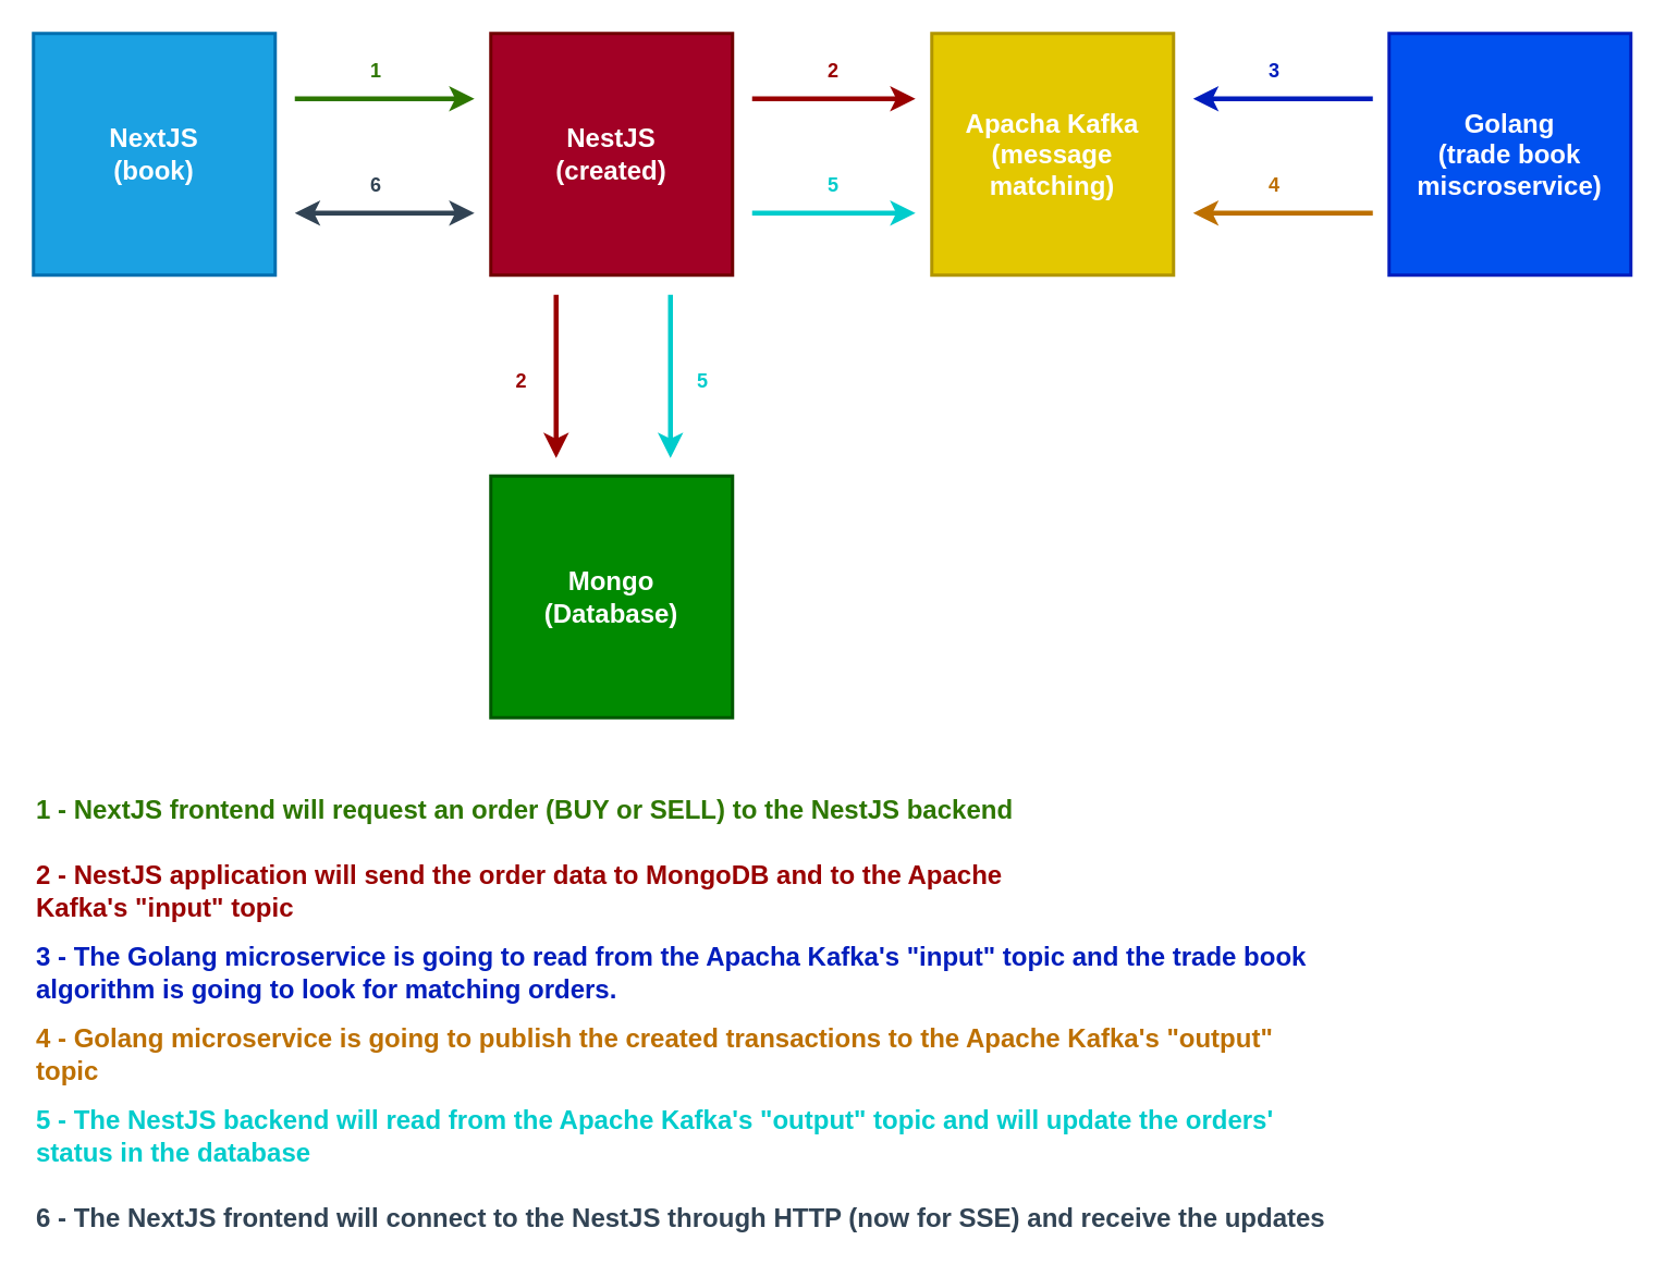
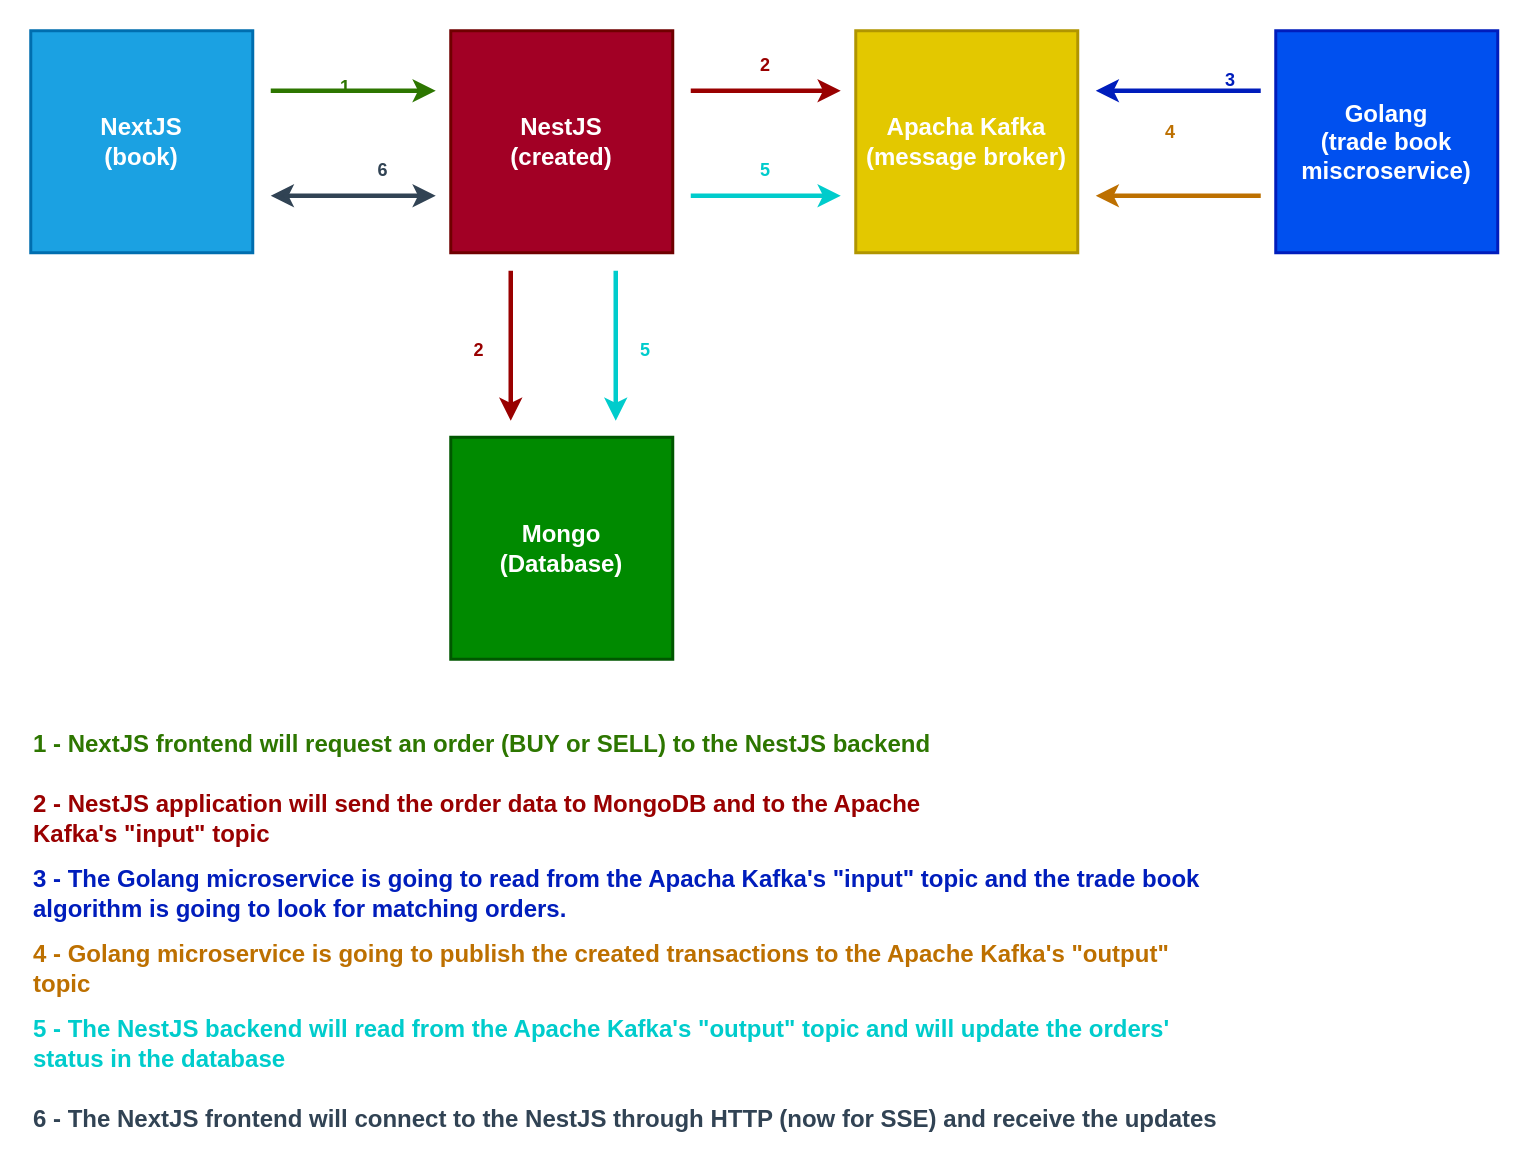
  <mxCell id="0" />
  <mxCell id="1" parent="0" />
  <mxCell id="2" style="edgeStyle=none;html=1;strokeWidth=3;fillColor=#a20025;strokeColor=#990000;" parent="1" edge="1"><mxGeometry relative="1" as="geometry"><mxPoint x="340" y="280" as="targetPoint" /><mxPoint x="340" y="180" as="sourcePoint" /></mxGeometry></mxCell>
  <mxCell id="3" style="edgeStyle=none;html=1;strokeWidth=3;fillColor=#a20025;strokeColor=#990000;" parent="1" edge="1"><mxGeometry relative="1" as="geometry"><mxPoint x="560" y="60" as="targetPoint" /><mxPoint x="460" y="60" as="sourcePoint" /></mxGeometry></mxCell>
  <mxCell id="4" style="edgeStyle=none;html=1;strokeWidth=3;fillColor=#76608a;strokeColor=#00CCCC;" parent="1" edge="1"><mxGeometry relative="1" as="geometry"><mxPoint x="560" y="130" as="targetPoint" /><mxPoint x="460" y="130" as="sourcePoint" /></mxGeometry></mxCell>
  <mxCell id="5" value="&lt;font style=&quot;font-size: 16px;&quot;&gt;&lt;b&gt;NestJS&lt;br&gt;(created)&lt;/b&gt;&lt;/font&gt;" style="whiteSpace=wrap;html=1;aspect=fixed;fillColor=#a20025;strokeWidth=2;fontColor=#ffffff;strokeColor=#6F0000;" parent="1" vertex="1"><mxGeometry x="300" y="20" width="148" height="148" as="geometry" /></mxCell>
  <mxCell id="6" style="edgeStyle=none;html=1;strokeWidth=3;fillColor=#60a917;strokeColor=#2D7600;" parent="1" edge="1"><mxGeometry relative="1" as="geometry"><mxPoint x="290" y="60" as="targetPoint" /><mxPoint x="180" y="60" as="sourcePoint" /></mxGeometry></mxCell>
  <mxCell id="7" style="edgeStyle=none;html=1;strokeWidth=3;startArrow=classic;startFill=1;fillColor=#647687;strokeColor=#314354;" parent="1" edge="1"><mxGeometry relative="1" as="geometry"><mxPoint x="290" y="130" as="targetPoint" /><mxPoint x="180" y="130" as="sourcePoint" /></mxGeometry></mxCell>
  <mxCell id="8" value="&lt;font style=&quot;font-size: 16px;&quot;&gt;&lt;b&gt;NextJS&lt;br&gt;(book)&lt;/b&gt;&lt;/font&gt;" style="whiteSpace=wrap;html=1;aspect=fixed;fillColor=#1ba1e2;strokeWidth=2;fontColor=#ffffff;strokeColor=#006EAF;" parent="1" vertex="1"><mxGeometry x="20" y="20" width="148" height="148" as="geometry" /></mxCell>
  <mxCell id="9" style="edgeStyle=none;html=1;strokeWidth=3;fillColor=#0050ef;strokeColor=#001DBC;" parent="1" edge="1"><mxGeometry relative="1" as="geometry"><mxPoint x="730" y="60" as="targetPoint" /><mxPoint x="840" y="60" as="sourcePoint" /></mxGeometry></mxCell>
  <mxCell id="10" style="edgeStyle=none;html=1;strokeWidth=3;fillColor=#f0a30a;strokeColor=#BD7000;" parent="1" edge="1"><mxGeometry relative="1" as="geometry"><mxPoint x="730" y="130" as="targetPoint" /><mxPoint x="840" y="130" as="sourcePoint" /></mxGeometry></mxCell>
  <mxCell id="11" value="&lt;font style=&quot;font-size: 16px;&quot;&gt;&lt;b&gt;Golang&lt;br&gt;(trade book miscroservice)&lt;/b&gt;&lt;/font&gt;" style="whiteSpace=wrap;html=1;aspect=fixed;fillColor=#0050ef;strokeWidth=2;fontColor=#ffffff;strokeColor=#001DBC;" parent="1" vertex="1"><mxGeometry x="850" y="20" width="148" height="148" as="geometry" /></mxCell>
  <mxCell id="12" value="&lt;font style=&quot;font-size: 16px;&quot;&gt;&lt;b&gt;Mongo&lt;br&gt;(Database)&lt;/b&gt;&lt;/font&gt;" style="whiteSpace=wrap;html=1;aspect=fixed;fillColor=#008a00;strokeWidth=2;fontColor=#ffffff;strokeColor=#005700;" parent="1" vertex="1"><mxGeometry x="300" y="291" width="148" height="148" as="geometry" /></mxCell>
- <mxCell id="13" value="&lt;font color=&quot;#ffffff&quot; style=&quot;font-size: 16px;&quot;&gt;&lt;b&gt;Apacha Kafka&lt;br&gt;(message matching)&lt;/b&gt;&lt;/font&gt;" style="whiteSpace=wrap;html=1;aspect=fixed;fillColor=#e3c800;strokeWidth=2;strokeColor=#B09500;fontColor=#000000;" parent="1" vertex="1"><mxGeometry x="570" y="20" width="148" height="148" as="geometry" /></mxCell>
+ <mxCell id="13" value="&lt;font color=&quot;#ffffff&quot; style=&quot;font-size: 16px;&quot;&gt;&lt;b&gt;Apacha Kafka&lt;br&gt;(message broker)&lt;/b&gt;&lt;/font&gt;" style="whiteSpace=wrap;html=1;aspect=fixed;fillColor=#e3c800;strokeWidth=2;strokeColor=#B09500;fontColor=#000000;" parent="1" vertex="1"><mxGeometry x="570" y="20" width="148" height="148" as="geometry" /></mxCell>
  <mxCell id="14" value="&lt;font color=&quot;#2d7600&quot;&gt;&lt;font style=&quot;font-size: 16px;&quot;&gt;1 - NextJS frontend will re&lt;/font&gt;quest an order (BUY or SELL) to the NestJS backend&lt;/font&gt;" style="text;strokeColor=none;align=left;fillColor=none;html=1;verticalAlign=middle;whiteSpace=wrap;rounded=0;fontSize=16;fontStyle=1" parent="1" vertex="1"><mxGeometry x="20" y="480" width="620" height="30" as="geometry" /></mxCell>
  <mxCell id="15" value="2 - NestJS application will send the order data to MongoDB and to the Apache Kafka's &quot;input&quot; topic" style="text;strokeColor=none;align=left;fillColor=none;html=1;verticalAlign=middle;whiteSpace=wrap;rounded=0;fontSize=16;fontColor=#990000;fontStyle=1" parent="1" vertex="1"><mxGeometry x="20" y="530" width="620" height="30" as="geometry" /></mxCell>
  <mxCell id="16" value="&lt;font style=&quot;font-size: 16px;&quot;&gt;3 - The Golang microservice is going to read from the Apacha Kafka's &quot;input&quot; topic and the trade book algorithm is going to look for matching orders.&lt;/font&gt;" style="text;strokeColor=none;align=left;fillColor=none;html=1;verticalAlign=middle;whiteSpace=wrap;rounded=0;fontSize=12;fontStyle=1;fontColor=#001DBC;" parent="1" vertex="1"><mxGeometry x="20" y="580" width="820" height="30" as="geometry" /></mxCell>
  <mxCell id="17" value="4 - Golang microservice is going to publish the created transactions to the Apache Kafka's &quot;output&quot; topic" style="text;strokeColor=none;align=left;fillColor=none;html=1;verticalAlign=middle;whiteSpace=wrap;rounded=0;fontSize=16;fontColor=#BD7000;fontStyle=1" parent="1" vertex="1"><mxGeometry x="20" y="630" width="800" height="30" as="geometry" /></mxCell>
  <mxCell id="18" value="5 - The NestJS backend will read from the Apache Kafka's &quot;output&quot; topic and will update the orders' status in the database" style="text;strokeColor=none;align=left;fillColor=none;html=1;verticalAlign=middle;whiteSpace=wrap;rounded=0;fontSize=16;fontColor=#00CCCC;fontStyle=1" parent="1" vertex="1"><mxGeometry x="20" y="680" width="800" height="30" as="geometry" /></mxCell>
  <mxCell id="19" value="6 - The NextJS frontend will connect to the NestJS through HTTP (now for SSE) and receive the updates" style="text;strokeColor=none;align=left;fillColor=none;html=1;verticalAlign=middle;whiteSpace=wrap;rounded=0;fontSize=16;fontStyle=1;fontColor=#314354;" parent="1" vertex="1"><mxGeometry x="20" y="730" width="800" height="30" as="geometry" /></mxCell>
  <mxCell id="20" style="edgeStyle=none;html=1;strokeWidth=3;fillColor=#76608a;strokeColor=#00CCCC;sourcePerimeterSpacing=0;" parent="1" edge="1"><mxGeometry relative="1" as="geometry"><mxPoint x="410" y="280" as="targetPoint" /><mxPoint x="410" y="180" as="sourcePoint" /></mxGeometry></mxCell>
- <mxCell id="21" value="1" style="text;strokeColor=none;align=center;fillColor=none;html=1;verticalAlign=middle;whiteSpace=wrap;rounded=0;fontStyle=1;fontColor=#2D7600;" vertex="1" parent="1"><mxGeometry x="220" y="35" width="20" height="16" as="geometry" /></mxCell>
+ <mxCell id="21" value="1" style="text;strokeColor=none;align=center;fillColor=none;html=1;verticalAlign=middle;whiteSpace=wrap;rounded=0;fontStyle=1;fontColor=#2D7600;" vertex="1" parent="1"><mxGeometry x="220" y="50" width="20" height="16" as="geometry" /></mxCell>
  <mxCell id="22" value="2" style="text;strokeColor=none;align=center;fillColor=none;html=1;verticalAlign=middle;whiteSpace=wrap;rounded=0;fontStyle=1;fontColor=#990000;" vertex="1" parent="1"><mxGeometry x="500" y="35" width="20" height="16" as="geometry" /></mxCell>
- <mxCell id="23" value="3" style="text;strokeColor=none;align=center;fillColor=none;html=1;verticalAlign=middle;whiteSpace=wrap;rounded=0;fontStyle=1;fontColor=#001DBC;" vertex="1" parent="1"><mxGeometry x="770" y="35" width="20" height="16" as="geometry" /></mxCell>
- <mxCell id="24" value="6" style="text;strokeColor=none;align=center;fillColor=none;html=1;verticalAlign=middle;whiteSpace=wrap;rounded=0;fontStyle=1;fontColor=#314354;" vertex="1" parent="1"><mxGeometry x="220" y="105" width="20" height="16" as="geometry" /></mxCell>
+ <mxCell id="23" value="3" style="text;strokeColor=none;align=center;fillColor=none;html=1;verticalAlign=middle;whiteSpace=wrap;rounded=0;fontStyle=1;fontColor=#001DBC;" vertex="1" parent="1"><mxGeometry x="810" y="45" width="20" height="16" as="geometry" /></mxCell>
+ <mxCell id="24" value="6" style="text;strokeColor=none;align=center;fillColor=none;html=1;verticalAlign=middle;whiteSpace=wrap;rounded=0;fontStyle=1;fontColor=#314354;" vertex="1" parent="1"><mxGeometry x="245" y="105" width="20" height="16" as="geometry" /></mxCell>
  <mxCell id="25" value="5" style="text;strokeColor=none;align=center;fillColor=none;html=1;verticalAlign=middle;whiteSpace=wrap;rounded=0;fontStyle=1;fontColor=#00CCCC;" vertex="1" parent="1"><mxGeometry x="500" y="105" width="20" height="16" as="geometry" /></mxCell>
- <mxCell id="26" value="4" style="text;strokeColor=none;align=center;fillColor=none;html=1;verticalAlign=middle;whiteSpace=wrap;rounded=0;fontStyle=1;fontColor=#BD7000;" vertex="1" parent="1"><mxGeometry x="770" y="105" width="20" height="16" as="geometry" /></mxCell>
+ <mxCell id="26" value="4" style="text;strokeColor=none;align=center;fillColor=none;html=1;verticalAlign=middle;whiteSpace=wrap;rounded=0;fontStyle=1;fontColor=#BD7000;" vertex="1" parent="1"><mxGeometry x="770" y="80" width="20" height="16" as="geometry" /></mxCell>
  <mxCell id="27" value="2" style="text;strokeColor=none;align=center;fillColor=none;html=1;verticalAlign=middle;whiteSpace=wrap;rounded=0;fontStyle=1;fontColor=#990000;" vertex="1" parent="1"><mxGeometry x="309" y="225" width="20" height="16" as="geometry" /></mxCell>
  <mxCell id="28" value="5" style="text;strokeColor=none;align=center;fillColor=none;html=1;verticalAlign=middle;whiteSpace=wrap;rounded=0;fontStyle=1;fontColor=#00CCCC;" vertex="1" parent="1"><mxGeometry x="420" y="225" width="20" height="16" as="geometry" /></mxCell>
